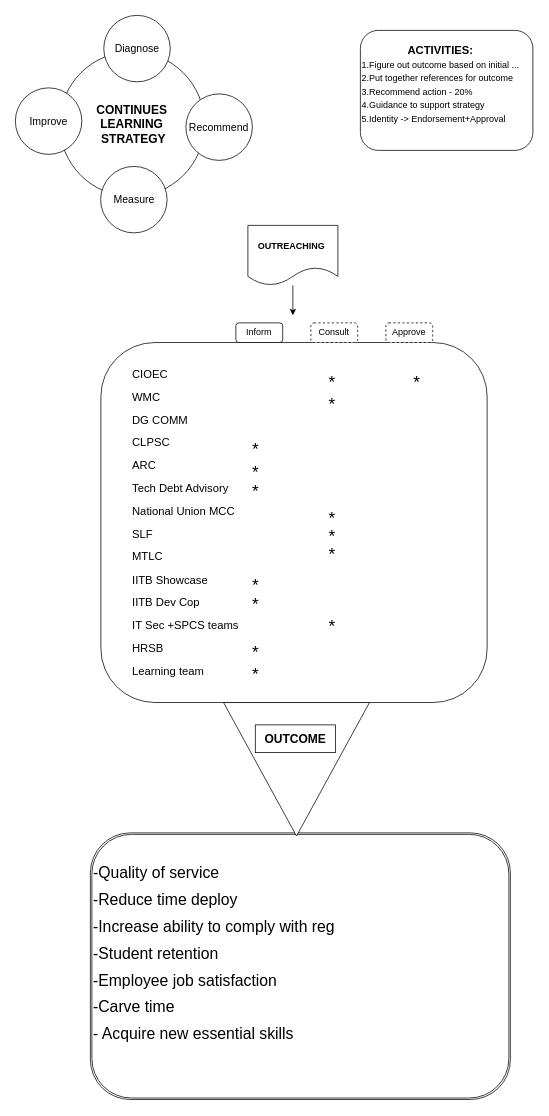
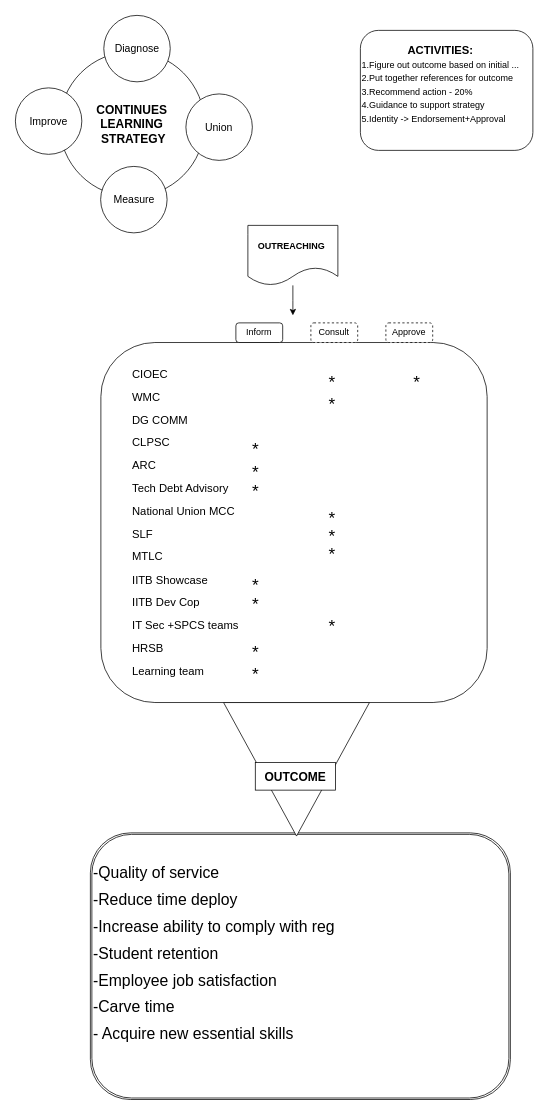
  <mxCell id="0" />
  <mxCell id="1" parent="0" />
  <mxCell id="2" value="" style="group" vertex="1" connectable="0" parent="1"><mxGeometry x="20" y="20" width="320" height="290" as="geometry" /></mxCell>
  <mxCell id="3" value="&lt;b style=&quot;font-size: 16px&quot;&gt;CONTINUES &lt;br&gt;LEARNING&lt;br&gt;&amp;nbsp;STRATEGY&lt;/b&gt;" style="ellipse;whiteSpace=wrap;html=1;aspect=fixed;" vertex="1" parent="2"><mxGeometry x="58.947" y="48.333" width="193.333" height="193.333" as="geometry" /></mxCell>
  <mxCell id="4" value="&lt;font style=&quot;font-size: 14px&quot;&gt;Diagnose&lt;/font&gt;" style="ellipse;whiteSpace=wrap;html=1;aspect=fixed;" vertex="1" parent="2"><mxGeometry x="117.895" width="88.611" height="88.611" as="geometry" /></mxCell>
- <mxCell id="5" value="&lt;font style=&quot;font-size: 14px&quot;&gt;Recommend&lt;/font&gt;" style="ellipse;whiteSpace=wrap;html=1;aspect=fixed;" vertex="1" parent="2"><mxGeometry x="227.368" y="104.722" width="88.611" height="88.611" as="geometry" /></mxCell>
+ <mxCell id="5" value="&lt;font style=&quot;font-size: 14px&quot;&gt;Union&lt;/font&gt;" style="ellipse;whiteSpace=wrap;html=1;aspect=fixed;" vertex="1" parent="2"><mxGeometry x="227.368" y="104.722" width="88.611" height="88.611" as="geometry" /></mxCell>
  <mxCell id="6" value="&lt;font style=&quot;font-size: 14px&quot;&gt;Measure&lt;/font&gt;" style="ellipse;whiteSpace=wrap;html=1;aspect=fixed;" vertex="1" parent="2"><mxGeometry x="113.684" y="201.389" width="88.611" height="88.611" as="geometry" /></mxCell>
  <mxCell id="7" value="&lt;font style=&quot;font-size: 14px&quot;&gt;Improve&lt;/font&gt;" style="ellipse;whiteSpace=wrap;html=1;aspect=fixed;" vertex="1" parent="2"><mxGeometry y="96.667" width="88.611" height="88.611" as="geometry" /></mxCell>
  <mxCell id="8" value="&lt;div style=&quot;text-align: center&quot;&gt;&lt;b style=&quot;font-size: 15px&quot;&gt;ACTIVITIES:&lt;/b&gt;&lt;/div&gt;&lt;font style=&quot;font-size: 15px&quot;&gt;&lt;span style=&quot;font-size: 12px&quot;&gt;1.Figure out outcome based on initial ...&lt;br&gt;&lt;/span&gt;&lt;span style=&quot;font-size: 12px&quot;&gt;2.Put together references for outcome&lt;br&gt;&lt;/span&gt;&lt;span style=&quot;font-size: 12px&quot;&gt;3.Recommend action - 20%&lt;/span&gt;&lt;span style=&quot;color: rgba(0 , 0 , 0 , 0) ; font-family: monospace ; font-size: 0px ; white-space: nowrap&quot;&gt;%3CmxGraphModel%3E%3Croot%3E%3CmxCell%20id%3D%220%22%2F%3E%3CmxCell%20id%3D%221%22%20parent%3D%220%22%2F%3E%3CmxCell%20id%3D%222%22%20value%3D%22Figure%20out%20outcome%20based%20on%20initial%20...%22%20style%3D%22rounded%3D0%3BwhiteSpace%3Dwrap%3Bhtml%3D1%3B%22%20vertex%3D%221%22%20parent%3D%221%22%3E%3CmxGeometry%20x%3D%22200%22%20y%3D%22510%22%20width%3D%22270%22%20height%3D%2240%22%20as%3D%22geometry%22%2F%3E%3C%2FmxCell%3E%3C%2Froot%3E%3C%2FmxGraphModel%3E&lt;/span&gt;&lt;span style=&quot;font-size: 12px&quot;&gt;&lt;br&gt;&lt;/span&gt;&lt;span style=&quot;font-size: 12px&quot;&gt;4.Guidance to support strategy&lt;br&gt;&lt;/span&gt;&lt;span style=&quot;font-size: 12px&quot;&gt;5.Identity -&amp;gt; Endorsement+Approval&amp;nbsp;&amp;nbsp;&lt;/span&gt;&lt;b&gt;&lt;br&gt;&lt;br&gt;&lt;/b&gt;&lt;/font&gt;" style="rounded=1;whiteSpace=wrap;html=1;align=left;" vertex="1" parent="1"><mxGeometry x="480" y="40" width="230" height="160" as="geometry" /></mxCell>
  <mxCell id="9" value="" style="group" vertex="1" connectable="0" parent="1"><mxGeometry x="134" y="430.005" width="515" height="506.185" as="geometry" /></mxCell>
  <mxCell id="10" value="" style="group" vertex="1" connectable="0" parent="9"><mxGeometry y="26.185" width="515" height="480" as="geometry" /></mxCell>
  <mxCell id="11" value="&lt;blockquote style=&quot;margin: 0 0 0 40px ; border: none ; padding: 0px&quot;&gt;&lt;p style=&quot;line-height: 110% ; font-size: 14px&quot;&gt;&lt;font style=&quot;font-size: 15px&quot;&gt;CIOEC&amp;nbsp;&lt;/font&gt;&lt;/p&gt;&lt;p style=&quot;line-height: 110% ; font-size: 14px&quot;&gt;&lt;font style=&quot;font-size: 15px&quot;&gt;WMC&lt;/font&gt;&lt;/p&gt;&lt;p style=&quot;line-height: 110% ; font-size: 14px&quot;&gt;&lt;font style=&quot;font-size: 15px&quot;&gt;DG COMM&lt;/font&gt;&lt;/p&gt;&lt;p style=&quot;line-height: 110% ; font-size: 14px&quot;&gt;&lt;font style=&quot;font-size: 15px&quot;&gt;CLPSC&lt;/font&gt;&lt;/p&gt;&lt;p style=&quot;line-height: 110% ; font-size: 14px&quot;&gt;&lt;font style=&quot;font-size: 15px&quot;&gt;ARC&lt;/font&gt;&lt;/p&gt;&lt;p style=&quot;line-height: 110% ; font-size: 14px&quot;&gt;&lt;font style=&quot;font-size: 15px&quot;&gt;Tech Debt Advisory&lt;/font&gt;&lt;/p&gt;&lt;p style=&quot;line-height: 110% ; font-size: 14px&quot;&gt;&lt;font style=&quot;font-size: 15px&quot;&gt;National Union MCC&lt;/font&gt;&lt;/p&gt;&lt;p style=&quot;line-height: 110% ; font-size: 14px&quot;&gt;&lt;font style=&quot;font-size: 15px&quot;&gt;SLF&lt;/font&gt;&lt;/p&gt;&lt;p style=&quot;line-height: 110% ; font-size: 14px&quot;&gt;&lt;font style=&quot;font-size: 15px&quot;&gt;MTLC&lt;/font&gt;&lt;/p&gt;&lt;p style=&quot;line-height: 110% ; font-size: 14px&quot;&gt;&lt;font style=&quot;font-size: 15px&quot;&gt;IITB Showcase&lt;/font&gt;&lt;/p&gt;&lt;p style=&quot;line-height: 110% ; font-size: 14px&quot;&gt;&lt;font style=&quot;font-size: 15px&quot;&gt;IITB Dev Cop&lt;/font&gt;&lt;/p&gt;&lt;p style=&quot;line-height: 110% ; font-size: 14px&quot;&gt;&lt;font style=&quot;font-size: 15px&quot;&gt;IT Sec +SPCS teams&lt;/font&gt;&lt;/p&gt;&lt;p style=&quot;line-height: 110% ; font-size: 14px&quot;&gt;&lt;font style=&quot;font-size: 15px&quot;&gt;HRSB&lt;/font&gt;&lt;/p&gt;&lt;div style=&quot;font-size: 15px&quot;&gt;&lt;font style=&quot;font-size: 15px&quot;&gt;Learning team&lt;/font&gt;&lt;/div&gt;&lt;/blockquote&gt;&lt;p&gt;&lt;/p&gt;" style="rounded=1;whiteSpace=wrap;html=1;align=left;" vertex="1" parent="10"><mxGeometry width="515" height="480" as="geometry" /></mxCell>
  <mxCell id="12" value="&lt;font style=&quot;font-size: 23px&quot;&gt;*&lt;/font&gt;" style="text;html=1;strokeColor=none;fillColor=none;align=center;verticalAlign=middle;whiteSpace=wrap;rounded=0;" vertex="1" parent="10"><mxGeometry x="296.515" y="44.002" width="23.409" height="17.455" as="geometry" /></mxCell>
  <mxCell id="13" value="&lt;font style=&quot;font-size: 23px&quot;&gt;*&lt;/font&gt;" style="text;html=1;strokeColor=none;fillColor=none;align=center;verticalAlign=middle;whiteSpace=wrap;rounded=0;" vertex="1" parent="10"><mxGeometry x="410.001" y="44.002" width="23.409" height="17.455" as="geometry" /></mxCell>
  <mxCell id="14" value="&lt;font style=&quot;font-size: 23px&quot;&gt;*&lt;/font&gt;" style="text;html=1;strokeColor=none;fillColor=none;align=center;verticalAlign=middle;whiteSpace=wrap;rounded=0;" vertex="1" parent="10"><mxGeometry x="296.515" y="74.003" width="23.409" height="17.455" as="geometry" /></mxCell>
  <mxCell id="15" value="&lt;font style=&quot;font-size: 23px&quot;&gt;*&lt;/font&gt;" style="text;html=1;strokeColor=none;fillColor=none;align=center;verticalAlign=middle;whiteSpace=wrap;rounded=0;" vertex="1" parent="10"><mxGeometry x="195.076" y="133.996" width="23.409" height="17.455" as="geometry" /></mxCell>
  <mxCell id="16" value="&lt;font style=&quot;font-size: 23px&quot;&gt;*&lt;/font&gt;" style="text;html=1;strokeColor=none;fillColor=none;align=center;verticalAlign=middle;whiteSpace=wrap;rounded=0;" vertex="1" parent="10"><mxGeometry x="195.076" y="164.002" width="23.409" height="17.455" as="geometry" /></mxCell>
  <mxCell id="17" value="&lt;font style=&quot;font-size: 23px&quot;&gt;*&lt;/font&gt;" style="text;html=1;strokeColor=none;fillColor=none;align=center;verticalAlign=middle;whiteSpace=wrap;rounded=0;" vertex="1" parent="10"><mxGeometry x="195.076" y="189.618" width="23.409" height="17.455" as="geometry" /></mxCell>
  <mxCell id="18" value="&lt;font style=&quot;font-size: 23px&quot;&gt;*&lt;/font&gt;" style="text;html=1;strokeColor=none;fillColor=none;align=center;verticalAlign=middle;whiteSpace=wrap;rounded=0;" vertex="1" parent="10"><mxGeometry x="296.515" y="225.164" width="23.409" height="17.455" as="geometry" /></mxCell>
  <mxCell id="19" value="&lt;font style=&quot;font-size: 23px&quot;&gt;*&lt;/font&gt;" style="text;html=1;strokeColor=none;fillColor=none;align=center;verticalAlign=middle;whiteSpace=wrap;rounded=0;" vertex="1" parent="10"><mxGeometry x="296.515" y="250.473" width="23.409" height="17.455" as="geometry" /></mxCell>
  <mxCell id="20" value="&lt;font style=&quot;font-size: 23px&quot;&gt;*&lt;/font&gt;" style="text;html=1;strokeColor=none;fillColor=none;align=center;verticalAlign=middle;whiteSpace=wrap;rounded=0;" vertex="1" parent="10"><mxGeometry x="296.515" y="274.036" width="23.409" height="17.455" as="geometry" /></mxCell>
  <mxCell id="21" value="&lt;font style=&quot;font-size: 23px&quot;&gt;*&lt;/font&gt;" style="text;html=1;strokeColor=none;fillColor=none;align=center;verticalAlign=middle;whiteSpace=wrap;rounded=0;" vertex="1" parent="10"><mxGeometry x="195.076" y="314.727" width="23.409" height="17.455" as="geometry" /></mxCell>
  <mxCell id="22" value="&lt;font style=&quot;font-size: 23px&quot;&gt;*&lt;/font&gt;" style="text;html=1;strokeColor=none;fillColor=none;align=center;verticalAlign=middle;whiteSpace=wrap;rounded=0;" vertex="1" parent="10"><mxGeometry x="195.076" y="339.909" width="23.409" height="17.455" as="geometry" /></mxCell>
  <mxCell id="23" value="&lt;font style=&quot;font-size: 23px&quot;&gt;*&lt;/font&gt;" style="text;html=1;strokeColor=none;fillColor=none;align=center;verticalAlign=middle;whiteSpace=wrap;rounded=0;" vertex="1" parent="10"><mxGeometry x="296.515" y="369.091" width="23.409" height="17.455" as="geometry" /></mxCell>
  <mxCell id="24" value="&lt;font style=&quot;font-size: 23px&quot;&gt;*&lt;/font&gt;" style="text;html=1;strokeColor=none;fillColor=none;align=center;verticalAlign=middle;whiteSpace=wrap;rounded=0;" vertex="1" parent="10"><mxGeometry x="195.076" y="404.003" width="23.409" height="17.455" as="geometry" /></mxCell>
  <mxCell id="25" value="&lt;font style=&quot;font-size: 23px&quot;&gt;*&lt;/font&gt;" style="text;html=1;strokeColor=none;fillColor=none;align=center;verticalAlign=middle;whiteSpace=wrap;rounded=0;" vertex="1" parent="10"><mxGeometry x="195.076" y="434.005" width="23.409" height="17.455" as="geometry" /></mxCell>
  <mxCell id="26" value="Inform" style="rounded=1;whiteSpace=wrap;html=1;" vertex="1" parent="9"><mxGeometry x="180.0" width="62.424" height="26.182" as="geometry" /></mxCell>
  <mxCell id="27" value="Consult" style="rounded=1;whiteSpace=wrap;html=1;dashed=1;" vertex="1" parent="9"><mxGeometry x="280.002" width="62.424" height="26.182" as="geometry" /></mxCell>
  <mxCell id="28" value="Approve" style="rounded=1;whiteSpace=wrap;html=1;dashed=1;" vertex="1" parent="9"><mxGeometry x="380.005" width="62.424" height="26.182" as="geometry" /></mxCell>
  <mxCell id="29" value="&lt;font style=&quot;font-size: 21px ; line-height: 170%&quot;&gt;-Quality of service&lt;br&gt;-Reduce time deploy&lt;br&gt;-Increase ability to comply with reg&lt;br&gt;-Student retention&lt;br&gt;-Employee job satisfaction&lt;br&gt;-Carve time&lt;br&gt;- Acquire new essential skills&lt;br&gt;&lt;br&gt;&lt;/font&gt;" style="shape=ext;double=1;rounded=1;whiteSpace=wrap;html=1;align=left;" vertex="1" parent="1"><mxGeometry x="120" y="1110" width="560" height="355.51" as="geometry" /></mxCell>
  <mxCell id="30" style="edgeStyle=orthogonalEdgeStyle;rounded=0;orthogonalLoop=1;jettySize=auto;html=1;" edge="1" parent="1" source="31"><mxGeometry relative="1" as="geometry"><mxPoint x="390" y="420" as="targetPoint" /></mxGeometry></mxCell>
  <mxCell id="31" value="&lt;b&gt;OUTREACHING&amp;nbsp;&lt;/b&gt;" style="shape=document;whiteSpace=wrap;html=1;boundedLbl=1;" vertex="1" parent="1"><mxGeometry x="330" y="300" width="120" height="80" as="geometry" /></mxCell>
  <mxCell id="32" value="" style="group" vertex="1" connectable="0" parent="1"><mxGeometry x="305.86" y="928" width="178.01" height="194.49" as="geometry" /></mxCell>
  <mxCell id="33" value="" style="triangle;whiteSpace=wrap;html=1;rotation=90;align=center;" vertex="1" parent="32"><mxGeometry width="178.01" height="194.49" as="geometry" /></mxCell>
- <mxCell id="34" value="&lt;b&gt;&lt;font style=&quot;font-size: 16px&quot;&gt;OUTCOME&lt;/font&gt;&lt;/b&gt;" style="rounded=0;whiteSpace=wrap;html=1;" vertex="1" parent="32"><mxGeometry x="34.02" y="38.01" width="106.99" height="36.99" as="geometry" /></mxCell>
+ <mxCell id="34" value="&lt;b&gt;&lt;font style=&quot;font-size: 16px&quot;&gt;OUTCOME&lt;/font&gt;&lt;/b&gt;" style="rounded=0;whiteSpace=wrap;html=1;" vertex="1" parent="32"><mxGeometry x="34.02" y="88.01" width="106.99" height="36.99" as="geometry" /></mxCell>
